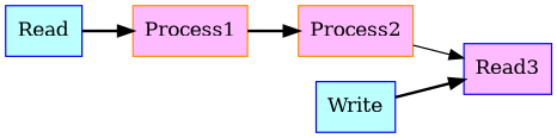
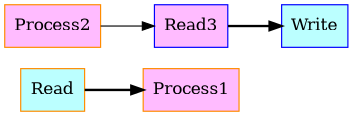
  digraph {
    concentrate=true
    rankdir=LR
    node [color=blue fillcolor="#FFBBFF" shape=box style=filled]
    edge [style=bold]
-   Read [fillcolor="#BBFFFF"]
+   Read [color=darkorange fillcolor="#BBFFFF"]
    Process1 [color=darkorange]
    Process2 [color=darkorange]
    n4 [label=Read3]
    Write [fillcolor="#BBFFFF"]
    Read -> Process1
-   Process1 -> Process2
    Process2 -> n4 [style=solid]
-   Write -> n4
+   n4 -> Write
  }
